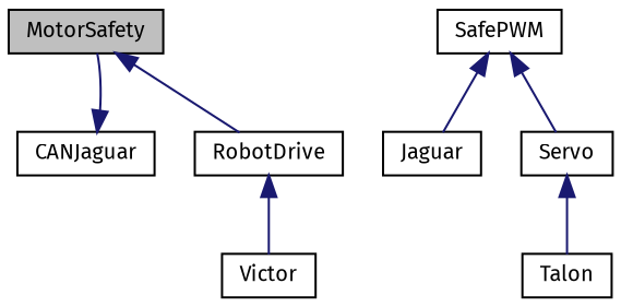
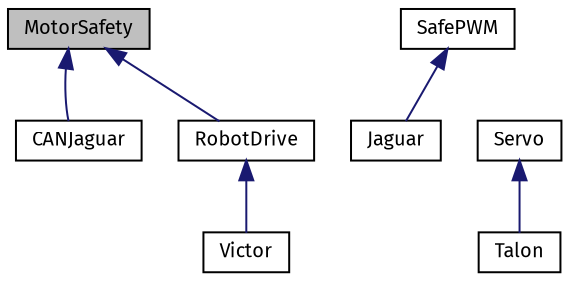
  digraph {
    fontname="Fira Sans"
    node [color=black fontname="Fira Sans" fontsize=10 shape=record]
    edge [color=midnightblue dir=back fontname="Fira Sans" fontsize=10 labelfontname=FreeSans labelfontsize=10 style=solid]
    n1 [fillcolor=grey75 fontcolor=black height=0.2 label=MotorSafety style=filled width=0.4]
    n2 [height=0.2 label=CANJaguar width=0.4]
    n3 [height=0.2 label=RobotDrive width=0.4]
    n4 [height=0.2 label=Victor width=0.4]
    n5 [height=0.2 label=SafePWM width=0.4]
    n6 [height=0.2 label=Jaguar width=0.4]
    n7 [height=0.2 label=Servo width=0.4]
    n8 [height=0.2 label=Talon width=0.4]
-   n2 -> n1
+   n1 -> n2
    n1 -> n3
    n3 -> n4
    n5 -> n6
-   n5 -> n7
    n7 -> n8
  }
